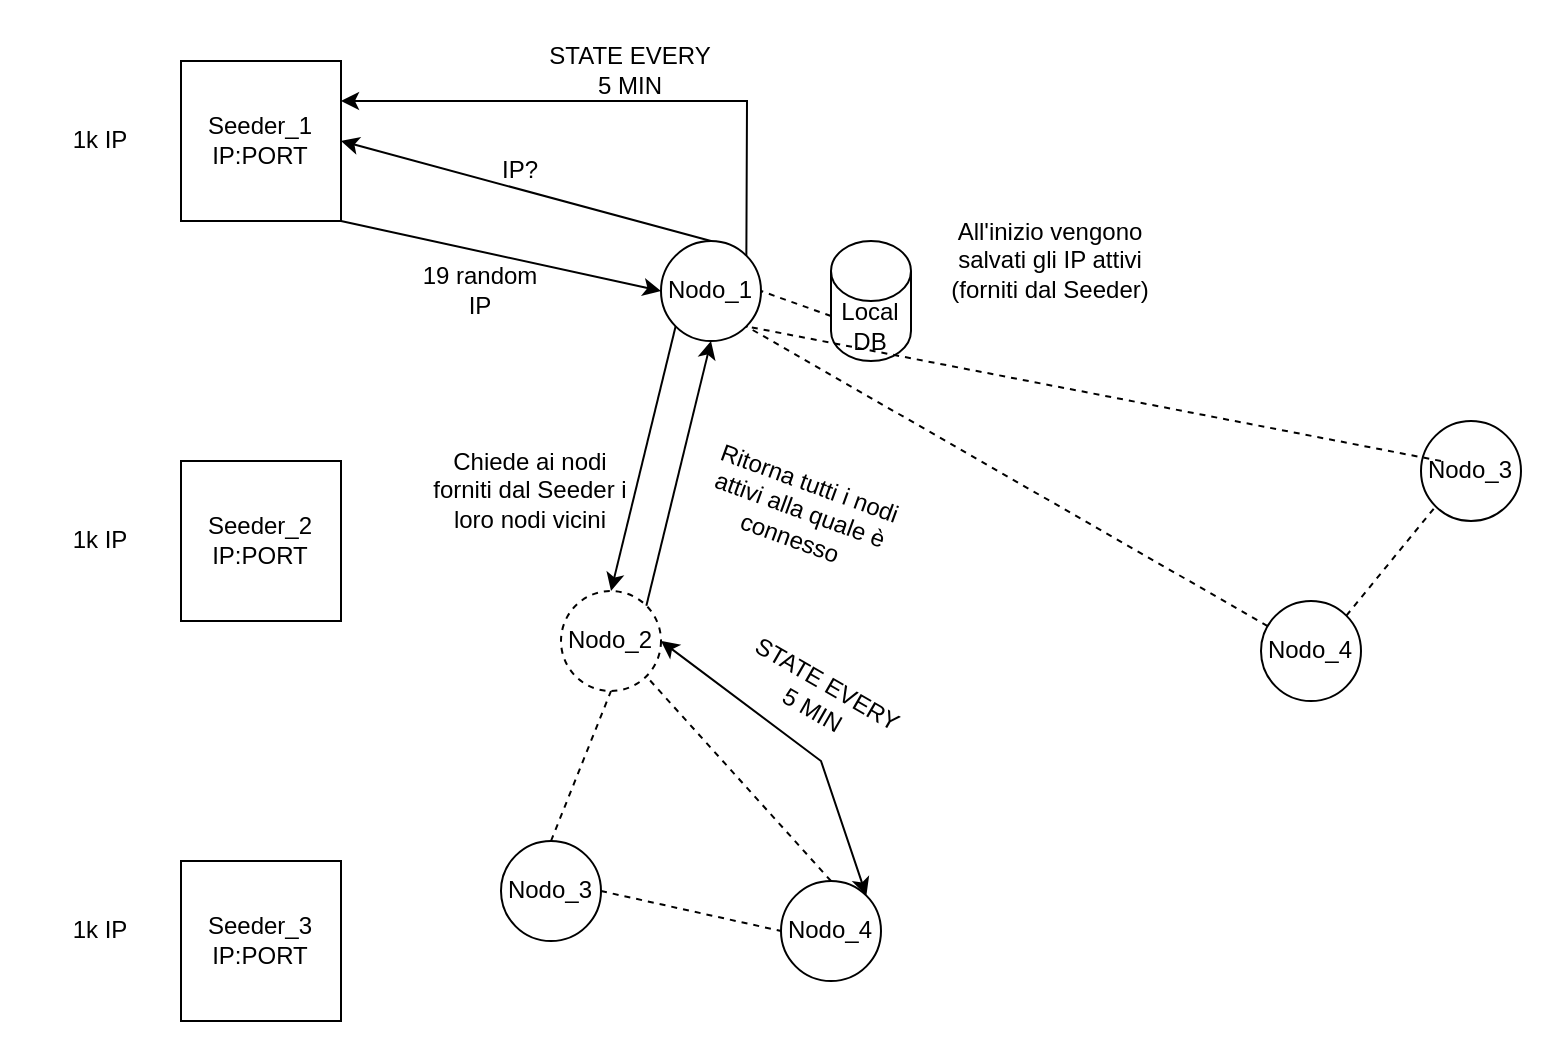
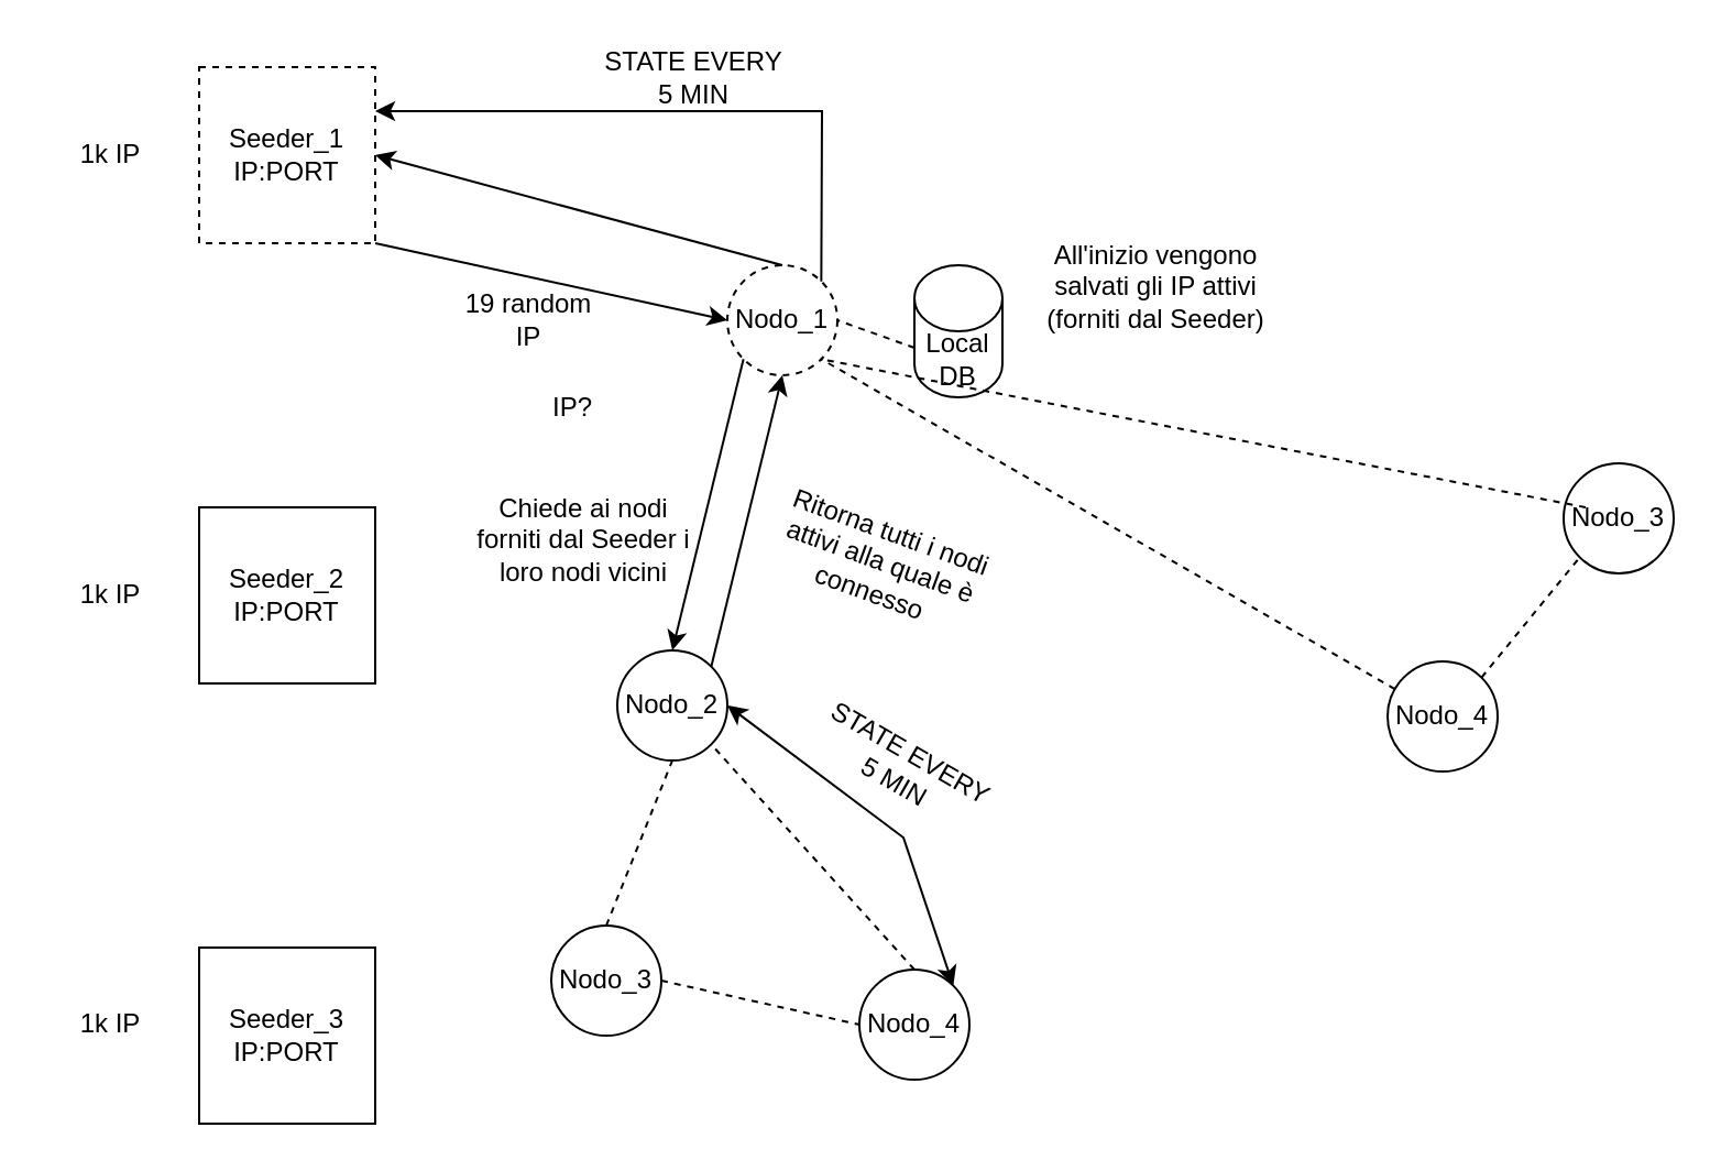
  <mxCell id="0" />
  <mxCell id="1" parent="0" />
- <mxCell id="2" value="Seeder_1&lt;br&gt;IP:PORT" style="whiteSpace=wrap;html=1;aspect=fixed;" vertex="1" parent="1"><mxGeometry x="90" y="30" width="80" height="80" as="geometry" /></mxCell>
+ <mxCell id="2" value="Seeder_1&lt;br&gt;IP:PORT" style="whiteSpace=wrap;html=1;aspect=fixed;dashed=1;" vertex="1" parent="1"><mxGeometry x="90" y="30" width="80" height="80" as="geometry" /></mxCell>
  <mxCell id="3" value="Seeder_2&lt;br&gt;IP:PORT" style="whiteSpace=wrap;html=1;aspect=fixed;" vertex="1" parent="1"><mxGeometry x="90" y="230" width="80" height="80" as="geometry" /></mxCell>
  <mxCell id="4" value="Seeder_3&lt;br&gt;IP:PORT" style="whiteSpace=wrap;html=1;aspect=fixed;" vertex="1" parent="1"><mxGeometry x="90" y="430" width="80" height="80" as="geometry" /></mxCell>
  <mxCell id="5" value="1k IP" style="text;html=1;strokeColor=none;fillColor=none;align=center;verticalAlign=middle;whiteSpace=wrap;rounded=0;" vertex="1" parent="1"><mxGeometry x="20" y="55" width="60" height="30" as="geometry" /></mxCell>
  <mxCell id="6" value="1k IP" style="text;html=1;strokeColor=none;fillColor=none;align=center;verticalAlign=middle;whiteSpace=wrap;rounded=0;" vertex="1" parent="1"><mxGeometry x="20" y="255" width="60" height="30" as="geometry" /></mxCell>
  <mxCell id="7" value="1k IP" style="text;html=1;strokeColor=none;fillColor=none;align=center;verticalAlign=middle;whiteSpace=wrap;rounded=0;" vertex="1" parent="1"><mxGeometry x="20" y="450" width="60" height="30" as="geometry" /></mxCell>
- <mxCell id="8" value="Nodo_1" style="ellipse;whiteSpace=wrap;html=1;aspect=fixed;" vertex="1" parent="1"><mxGeometry x="330" y="120" width="50" height="50" as="geometry" /></mxCell>
+ <mxCell id="8" value="Nodo_1" style="ellipse;whiteSpace=wrap;html=1;aspect=fixed;dashed=1;" vertex="1" parent="1"><mxGeometry x="330" y="120" width="50" height="50" as="geometry" /></mxCell>
  <mxCell id="9" value="" style="endArrow=classic;html=1;rounded=0;entryX=1;entryY=0.5;entryDx=0;entryDy=0;exitX=0.5;exitY=0;exitDx=0;exitDy=0;" edge="1" parent="1" source="8" target="2"><mxGeometry width="50" height="50" relative="1" as="geometry"><mxPoint x="340" y="270" as="sourcePoint" /><mxPoint x="390" y="220" as="targetPoint" /></mxGeometry></mxCell>
- <mxCell id="10" value="IP?" style="text;html=1;strokeColor=none;fillColor=none;align=center;verticalAlign=middle;whiteSpace=wrap;rounded=0;" vertex="1" parent="1"><mxGeometry x="230" y="70" width="60" height="30" as="geometry" /></mxCell>
+ <mxCell id="10" value="IP?" style="text;html=1;strokeColor=none;fillColor=none;align=center;verticalAlign=middle;whiteSpace=wrap;rounded=0;" vertex="1" parent="1"><mxGeometry x="230" y="170" width="60" height="30" as="geometry" /></mxCell>
  <mxCell id="11" value="" style="endArrow=classic;html=1;rounded=0;entryX=0;entryY=0.5;entryDx=0;entryDy=0;exitX=1;exitY=1;exitDx=0;exitDy=0;" edge="1" parent="1" source="2" target="8"><mxGeometry width="50" height="50" relative="1" as="geometry"><mxPoint x="340" y="270" as="sourcePoint" /><mxPoint x="390" y="220" as="targetPoint" /></mxGeometry></mxCell>
  <mxCell id="12" value="19 random IP" style="text;html=1;strokeColor=none;fillColor=none;align=center;verticalAlign=middle;whiteSpace=wrap;rounded=0;" vertex="1" parent="1"><mxGeometry x="210" y="130" width="60" height="30" as="geometry" /></mxCell>
  <mxCell id="13" value="" style="endArrow=classic;html=1;rounded=0;entryX=1;entryY=0.25;entryDx=0;entryDy=0;exitX=1;exitY=0;exitDx=0;exitDy=0;" edge="1" parent="1" source="8" target="2"><mxGeometry width="50" height="50" relative="1" as="geometry"><mxPoint x="340" y="260" as="sourcePoint" /><mxPoint x="160" y="20" as="targetPoint" /><Array as="points"><mxPoint x="373" y="50" /></Array></mxGeometry></mxCell>
  <mxCell id="14" value="STATE EVERY 5 MIN" style="text;html=1;strokeColor=none;fillColor=none;align=center;verticalAlign=middle;whiteSpace=wrap;rounded=0;" vertex="1" parent="1"><mxGeometry x="270" y="20" width="90" height="30" as="geometry" /></mxCell>
  <mxCell id="15" value="Nodo_4" style="ellipse;whiteSpace=wrap;html=1;aspect=fixed;" vertex="1" parent="1"><mxGeometry x="390" y="440" width="50" height="50" as="geometry" /></mxCell>
  <mxCell id="16" value="Nodo_3" style="ellipse;whiteSpace=wrap;html=1;aspect=fixed;" vertex="1" parent="1"><mxGeometry x="250" y="420" width="50" height="50" as="geometry" /></mxCell>
- <mxCell id="17" value="Nodo_2" style="ellipse;whiteSpace=wrap;html=1;aspect=fixed;dashed=1;" vertex="1" parent="1"><mxGeometry x="280" y="295" width="50" height="50" as="geometry" /></mxCell>
+ <mxCell id="17" value="Nodo_2" style="ellipse;whiteSpace=wrap;html=1;aspect=fixed;" vertex="1" parent="1"><mxGeometry x="280" y="295" width="50" height="50" as="geometry" /></mxCell>
  <mxCell id="18" value="Nodo_4" style="ellipse;whiteSpace=wrap;html=1;aspect=fixed;" vertex="1" parent="1"><mxGeometry x="630" y="300" width="50" height="50" as="geometry" /></mxCell>
  <mxCell id="19" value="Nodo_3" style="ellipse;whiteSpace=wrap;html=1;aspect=fixed;" vertex="1" parent="1"><mxGeometry x="710" y="210" width="50" height="50" as="geometry" /></mxCell>
  <mxCell id="20" value="Local&lt;br&gt;DB" style="shape=cylinder3;whiteSpace=wrap;html=1;boundedLbl=1;backgroundOutline=1;size=15;" vertex="1" parent="1"><mxGeometry x="415" y="120" width="40" height="60" as="geometry" /></mxCell>
  <mxCell id="21" value="" style="endArrow=none;dashed=1;html=1;rounded=0;entryX=1;entryY=0.5;entryDx=0;entryDy=0;exitX=0;exitY=0;exitDx=0;exitDy=37.5;exitPerimeter=0;" edge="1" parent="1" source="20" target="8"><mxGeometry width="50" height="50" relative="1" as="geometry"><mxPoint x="340" y="250" as="sourcePoint" /><mxPoint x="390" y="200" as="targetPoint" /></mxGeometry></mxCell>
  <mxCell id="22" value="All'inizio vengono salvati gli IP attivi (forniti dal Seeder)" style="text;html=1;strokeColor=none;fillColor=none;align=center;verticalAlign=middle;whiteSpace=wrap;rounded=0;" vertex="1" parent="1"><mxGeometry x="470" y="110" width="110" height="40" as="geometry" /></mxCell>
  <mxCell id="23" value="" style="endArrow=classic;html=1;rounded=0;entryX=0.5;entryY=0;entryDx=0;entryDy=0;exitX=0;exitY=1;exitDx=0;exitDy=0;" edge="1" parent="1" source="8" target="17"><mxGeometry width="50" height="50" relative="1" as="geometry"><mxPoint x="330" y="250" as="sourcePoint" /><mxPoint x="380" y="200" as="targetPoint" /></mxGeometry></mxCell>
  <mxCell id="24" value="Chiede ai nodi forniti dal Seeder i loro nodi vicini" style="text;html=1;strokeColor=none;fillColor=none;align=center;verticalAlign=middle;whiteSpace=wrap;rounded=0;" vertex="1" parent="1"><mxGeometry x="210" y="230" width="110" height="30" as="geometry" /></mxCell>
  <mxCell id="25" value="" style="endArrow=none;dashed=1;html=1;rounded=0;entryX=0.5;entryY=1;entryDx=0;entryDy=0;exitX=0.5;exitY=0;exitDx=0;exitDy=0;" edge="1" parent="1" source="16" target="17"><mxGeometry width="50" height="50" relative="1" as="geometry"><mxPoint x="340" y="400" as="sourcePoint" /><mxPoint x="390" y="350" as="targetPoint" /></mxGeometry></mxCell>
  <mxCell id="26" value="" style="endArrow=none;dashed=1;html=1;rounded=0;entryX=0;entryY=0.5;entryDx=0;entryDy=0;exitX=1;exitY=0.5;exitDx=0;exitDy=0;" edge="1" parent="1" source="16" target="15"><mxGeometry width="50" height="50" relative="1" as="geometry"><mxPoint x="285" y="430" as="sourcePoint" /><mxPoint x="315" y="355" as="targetPoint" /></mxGeometry></mxCell>
  <mxCell id="27" value="" style="endArrow=none;dashed=1;html=1;rounded=0;entryX=1;entryY=1;entryDx=0;entryDy=0;exitX=0.5;exitY=0;exitDx=0;exitDy=0;" edge="1" parent="1" source="15" target="17"><mxGeometry width="50" height="50" relative="1" as="geometry"><mxPoint x="295" y="440" as="sourcePoint" /><mxPoint x="325" y="365" as="targetPoint" /></mxGeometry></mxCell>
  <mxCell id="28" value="" style="endArrow=classic;startArrow=classic;html=1;rounded=0;entryX=1;entryY=0.5;entryDx=0;entryDy=0;exitX=1;exitY=0;exitDx=0;exitDy=0;" edge="1" parent="1" source="15" target="17"><mxGeometry width="50" height="50" relative="1" as="geometry"><mxPoint x="340" y="400" as="sourcePoint" /><mxPoint x="390" y="350" as="targetPoint" /><Array as="points"><mxPoint x="410" y="380" /></Array></mxGeometry></mxCell>
  <mxCell id="29" value="STATE EVERY 5 MIN" style="text;html=1;strokeColor=none;fillColor=none;align=center;verticalAlign=middle;whiteSpace=wrap;rounded=0;rotation=30;" vertex="1" parent="1"><mxGeometry x="367.63" y="336.42" width="84" height="23.75" as="geometry" /></mxCell>
  <mxCell id="30" value="" style="endArrow=classic;html=1;rounded=0;exitX=1;exitY=0;exitDx=0;exitDy=0;entryX=0.5;entryY=1;entryDx=0;entryDy=0;" edge="1" parent="1" source="17" target="8"><mxGeometry width="50" height="50" relative="1" as="geometry"><mxPoint x="330" y="270" as="sourcePoint" /><mxPoint x="380" y="220" as="targetPoint" /></mxGeometry></mxCell>
  <mxCell id="31" value="Ritorna tutti i nodi attivi alla quale è connesso" style="text;html=1;strokeColor=none;fillColor=none;align=center;verticalAlign=middle;whiteSpace=wrap;rounded=0;rotation=20;" vertex="1" parent="1"><mxGeometry x="340" y="240" width="120" height="30" as="geometry" /></mxCell>
  <mxCell id="32" value="" style="endArrow=none;dashed=1;html=1;rounded=0;entryX=1;entryY=1;entryDx=0;entryDy=0;exitX=0.2;exitY=0.4;exitDx=0;exitDy=0;exitPerimeter=0;" edge="1" parent="1" source="19" target="8"><mxGeometry width="50" height="50" relative="1" as="geometry"><mxPoint x="330" y="240" as="sourcePoint" /><mxPoint x="380" y="190" as="targetPoint" /></mxGeometry></mxCell>
  <mxCell id="33" value="" style="endArrow=none;dashed=1;html=1;rounded=0;entryX=0;entryY=1;entryDx=0;entryDy=0;exitX=1;exitY=0;exitDx=0;exitDy=0;" edge="1" parent="1" source="18" target="19"><mxGeometry width="50" height="50" relative="1" as="geometry"><mxPoint x="330" y="240" as="sourcePoint" /><mxPoint x="380" y="190" as="targetPoint" /></mxGeometry></mxCell>
  <mxCell id="34" value="" style="endArrow=none;dashed=1;html=1;rounded=0;entryX=1;entryY=1;entryDx=0;entryDy=0;" edge="1" parent="1" source="18" target="8"><mxGeometry width="50" height="50" relative="1" as="geometry"><mxPoint x="330" y="240" as="sourcePoint" /><mxPoint x="380" y="190" as="targetPoint" /></mxGeometry></mxCell>
